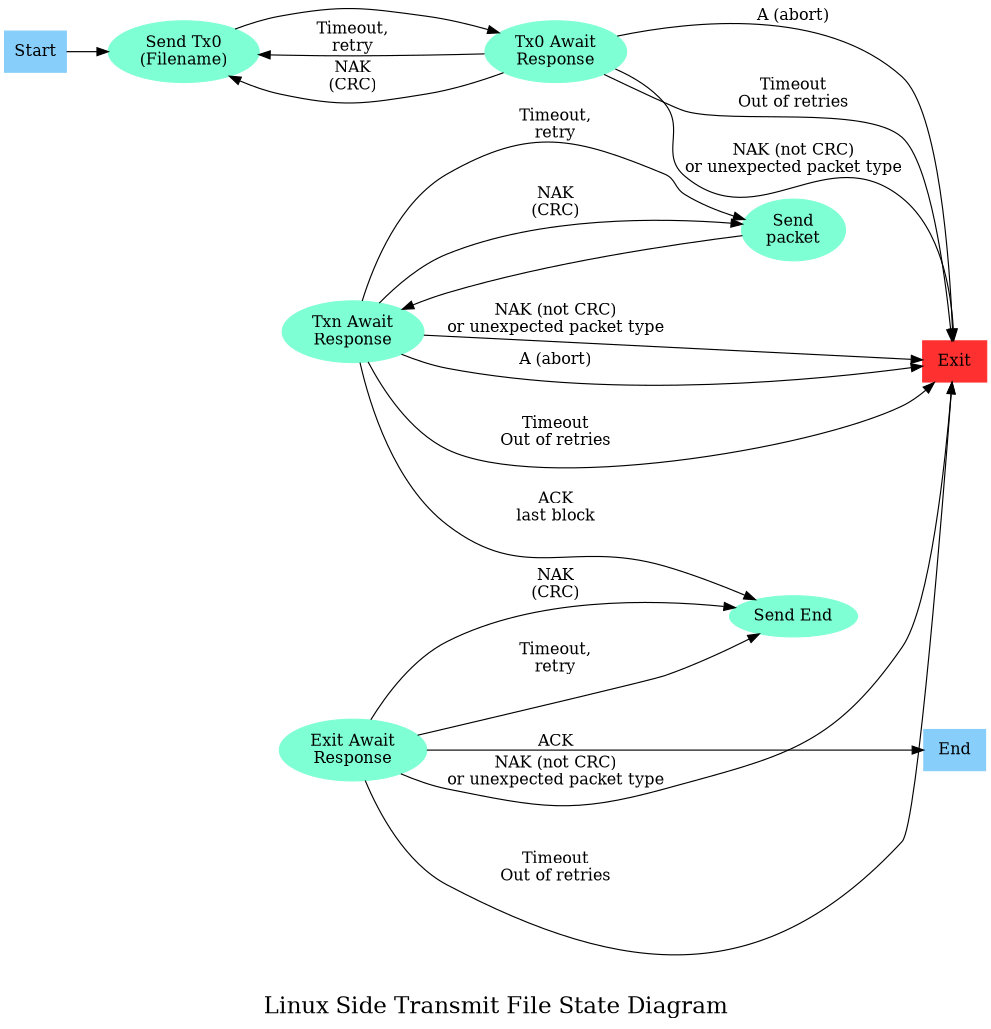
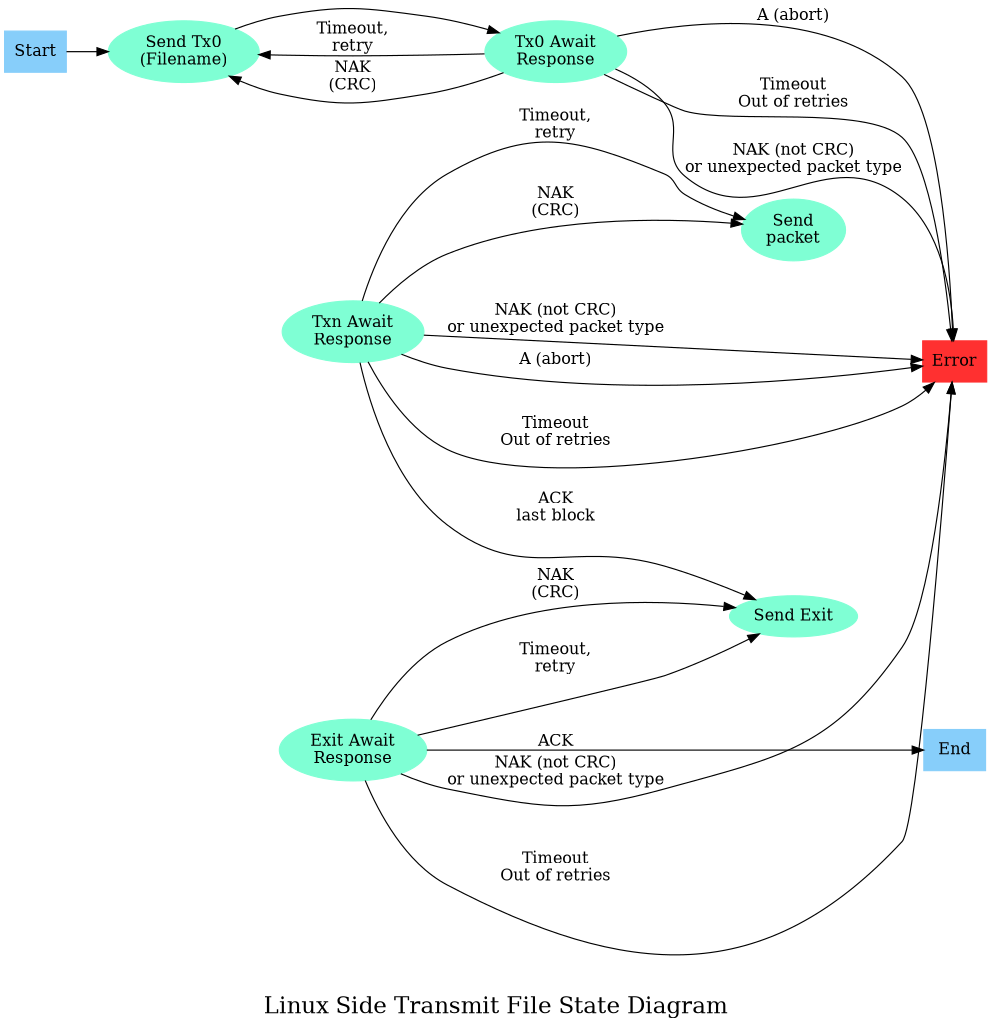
  digraph {
    fontsize=20
    label="Linux Side Transmit File State Diagram"
    rankdir=LR
    node [color=aquamarine shape=ellipse style=filled]
    edge [color=black]
    Start [color=lightskyblue shape=box]
    End [color=lightskyblue shape=box]
-   Error [color=firebrick1 shape=box label=Exit]
+   Error [color=firebrick1 shape=box]
    "Send Tx0\n(Filename)"
    "Tx0 Await\nResponse"
    "Send\npacket"
    "Txn Await\nResponse"
-   "Send Exit" [label="Send End"]
+   "Send Exit"
    "Exit Await\nResponse"
    subgraph sub_1 {
      rank=source
      Start
    }
    subgraph sub_2 {
      rank=sink
      End
      Error
    }
    Start -> "Send Tx0\n(Filename)"
    "Send Tx0\n(Filename)" -> "Tx0 Await\nResponse"
    "Tx0 Await\nResponse" -> Error [label="Timeout\nOut of retries"]
    "Tx0 Await\nResponse" -> Error [label="NAK (not CRC)\nor unexpected packet type"]
    "Tx0 Await\nResponse" -> Error [label="A (abort)"]
    "Tx0 Await\nResponse" -> "Send Tx0\n(Filename)" [label="Timeout,\nretry"]
    "Tx0 Await\nResponse" -> "Send Tx0\n(Filename)" [label="NAK\n(CRC)"]
-   "Send\npacket" -> "Txn Await\nResponse"
    "Txn Await\nResponse" -> Error [label="Timeout\nOut of retries"]
    "Txn Await\nResponse" -> Error [label="NAK (not CRC)\nor unexpected packet type"]
    "Txn Await\nResponse" -> Error [label="A (abort)"]
    "Txn Await\nResponse" -> "Send\npacket" [label="Timeout,\nretry"]
    "Txn Await\nResponse" -> "Send\npacket" [label="NAK\n(CRC)"]
    "Txn Await\nResponse" -> "Send Exit" [label="ACK\nlast block"]
    "Exit Await\nResponse" -> End [label=ACK]
    "Exit Await\nResponse" -> Error [label="Timeout\nOut of retries"]
    "Exit Await\nResponse" -> Error [label="NAK (not CRC)\nor unexpected packet type"]
    "Exit Await\nResponse" -> "Send Exit" [label="Timeout,\nretry"]
    "Exit Await\nResponse" -> "Send Exit" [label="NAK\n(CRC)"]
  }
